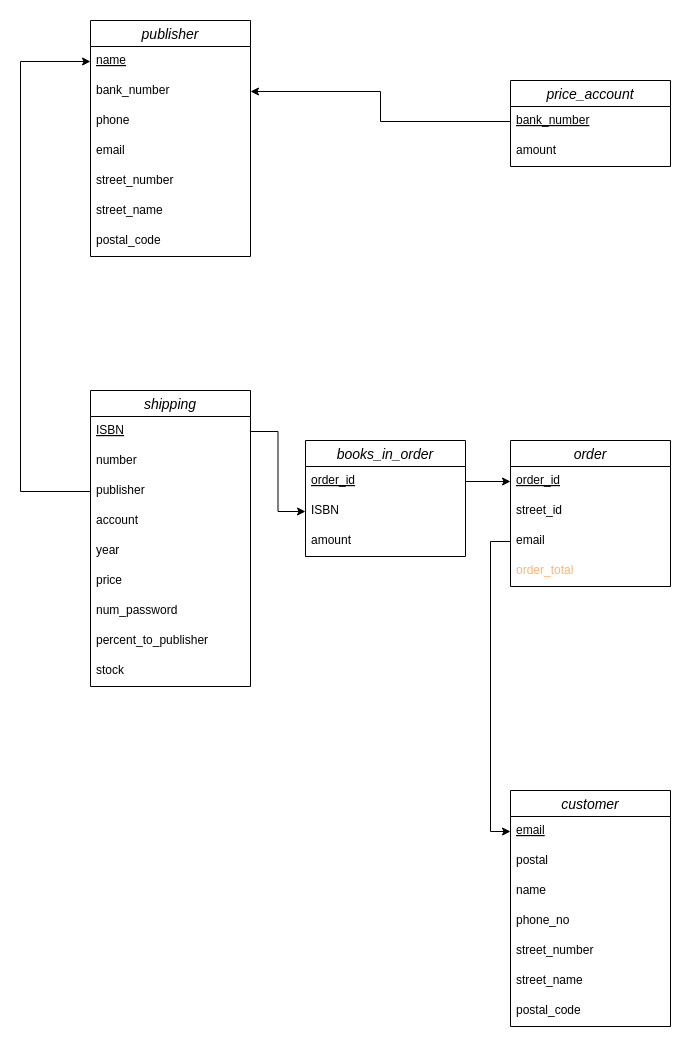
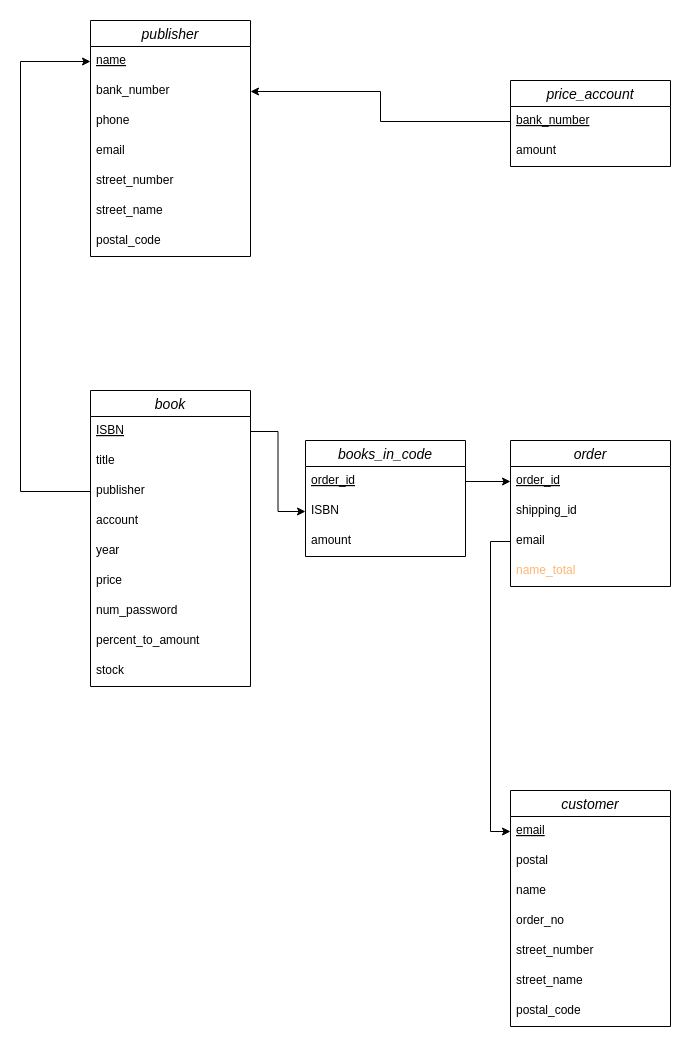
  <mxCell id="0" />
  <mxCell id="1" parent="0" />
  <mxCell id="2" value="order" style="swimlane;fontStyle=2;childLayout=stackLayout;horizontal=1;startSize=26;horizontalStack=0;resizeParent=1;resizeParentMax=0;resizeLast=0;collapsible=1;marginBottom=0;align=center;fontSize=14;" vertex="1" parent="1"><mxGeometry x="510" y="440" width="160" height="146" as="geometry" /></mxCell>
  <mxCell id="3" value="order_id" style="text;strokeColor=none;fillColor=none;spacingLeft=4;spacingRight=4;overflow=hidden;rotatable=0;points=[[0,0.5],[1,0.5]];portConstraint=eastwest;fontSize=12;fontStyle=4" vertex="1" parent="2"><mxGeometry y="26" width="160" height="30" as="geometry" /></mxCell>
- <mxCell id="4" value="street_id" style="text;strokeColor=none;fillColor=none;spacingLeft=4;spacingRight=4;overflow=hidden;rotatable=0;points=[[0,0.5],[1,0.5]];portConstraint=eastwest;fontSize=12;" vertex="1" parent="2"><mxGeometry y="56" width="160" height="30" as="geometry" /></mxCell>
+ <mxCell id="4" value="shipping_id" style="text;strokeColor=none;fillColor=none;spacingLeft=4;spacingRight=4;overflow=hidden;rotatable=0;points=[[0,0.5],[1,0.5]];portConstraint=eastwest;fontSize=12;" vertex="1" parent="2"><mxGeometry y="56" width="160" height="30" as="geometry" /></mxCell>
  <mxCell id="5" value="email" style="text;strokeColor=none;fillColor=none;spacingLeft=4;spacingRight=4;overflow=hidden;rotatable=0;points=[[0,0.5],[1,0.5]];portConstraint=eastwest;fontSize=12;fontColor=#000000;" vertex="1" parent="2"><mxGeometry y="86" width="160" height="30" as="geometry" /></mxCell>
- <mxCell id="6" value="order_total" style="text;strokeColor=none;fillColor=none;spacingLeft=4;spacingRight=4;overflow=hidden;rotatable=0;points=[[0,0.5],[1,0.5]];portConstraint=eastwest;fontSize=12;fontColor=#FFB570;" vertex="1" parent="2"><mxGeometry y="116" width="160" height="30" as="geometry" /></mxCell>
- <mxCell id="7" value="shipping" style="swimlane;fontStyle=2;childLayout=stackLayout;horizontal=1;startSize=26;horizontalStack=0;resizeParent=1;resizeParentMax=0;resizeLast=0;collapsible=1;marginBottom=0;align=center;fontSize=14;" vertex="1" parent="1"><mxGeometry x="90" y="390" width="160" height="296" as="geometry" /></mxCell>
+ <mxCell id="6" value="name_total" style="text;strokeColor=none;fillColor=none;spacingLeft=4;spacingRight=4;overflow=hidden;rotatable=0;points=[[0,0.5],[1,0.5]];portConstraint=eastwest;fontSize=12;fontColor=#FFB570;" vertex="1" parent="2"><mxGeometry y="116" width="160" height="30" as="geometry" /></mxCell>
+ <mxCell id="7" value="book" style="swimlane;fontStyle=2;childLayout=stackLayout;horizontal=1;startSize=26;horizontalStack=0;resizeParent=1;resizeParentMax=0;resizeLast=0;collapsible=1;marginBottom=0;align=center;fontSize=14;" vertex="1" parent="1"><mxGeometry x="90" y="390" width="160" height="296" as="geometry" /></mxCell>
  <mxCell id="8" value="ISBN" style="text;strokeColor=none;fillColor=none;spacingLeft=4;spacingRight=4;overflow=hidden;rotatable=0;points=[[0,0.5],[1,0.5]];portConstraint=eastwest;fontSize=12;fontStyle=4" vertex="1" parent="7"><mxGeometry y="26" width="160" height="30" as="geometry" /></mxCell>
- <mxCell id="9" value="number" style="text;strokeColor=none;fillColor=none;spacingLeft=4;spacingRight=4;overflow=hidden;rotatable=0;points=[[0,0.5],[1,0.5]];portConstraint=eastwest;fontSize=12;" vertex="1" parent="7"><mxGeometry y="56" width="160" height="30" as="geometry" /></mxCell>
+ <mxCell id="9" value="title" style="text;strokeColor=none;fillColor=none;spacingLeft=4;spacingRight=4;overflow=hidden;rotatable=0;points=[[0,0.5],[1,0.5]];portConstraint=eastwest;fontSize=12;" vertex="1" parent="7"><mxGeometry y="56" width="160" height="30" as="geometry" /></mxCell>
  <mxCell id="10" value="publisher " style="text;strokeColor=none;fillColor=none;spacingLeft=4;spacingRight=4;overflow=hidden;rotatable=0;points=[[0,0.5],[1,0.5]];portConstraint=eastwest;fontSize=12;fontColor=#000000;" vertex="1" parent="7"><mxGeometry y="86" width="160" height="30" as="geometry" /></mxCell>
  <mxCell id="11" value="account" style="text;strokeColor=none;fillColor=none;spacingLeft=4;spacingRight=4;overflow=hidden;rotatable=0;points=[[0,0.5],[1,0.5]];portConstraint=eastwest;fontSize=12;" vertex="1" parent="7"><mxGeometry y="116" width="160" height="30" as="geometry" /></mxCell>
  <mxCell id="12" value="year" style="text;strokeColor=none;fillColor=none;spacingLeft=4;spacingRight=4;overflow=hidden;rotatable=0;points=[[0,0.5],[1,0.5]];portConstraint=eastwest;fontSize=12;" vertex="1" parent="7"><mxGeometry y="146" width="160" height="30" as="geometry" /></mxCell>
  <mxCell id="13" value="price" style="text;strokeColor=none;fillColor=none;spacingLeft=4;spacingRight=4;overflow=hidden;rotatable=0;points=[[0,0.5],[1,0.5]];portConstraint=eastwest;fontSize=12;" vertex="1" parent="7"><mxGeometry y="176" width="160" height="30" as="geometry" /></mxCell>
  <mxCell id="14" value="num_password" style="text;strokeColor=none;fillColor=none;spacingLeft=4;spacingRight=4;overflow=hidden;rotatable=0;points=[[0,0.5],[1,0.5]];portConstraint=eastwest;fontSize=12;" vertex="1" parent="7"><mxGeometry y="206" width="160" height="30" as="geometry" /></mxCell>
- <mxCell id="15" value="percent_to_publisher" style="text;strokeColor=none;fillColor=none;spacingLeft=4;spacingRight=4;overflow=hidden;rotatable=0;points=[[0,0.5],[1,0.5]];portConstraint=eastwest;fontSize=12;" vertex="1" parent="7"><mxGeometry y="236" width="160" height="30" as="geometry" /></mxCell>
+ <mxCell id="15" value="percent_to_amount" style="text;strokeColor=none;fillColor=none;spacingLeft=4;spacingRight=4;overflow=hidden;rotatable=0;points=[[0,0.5],[1,0.5]];portConstraint=eastwest;fontSize=12;" vertex="1" parent="7"><mxGeometry y="236" width="160" height="30" as="geometry" /></mxCell>
  <mxCell id="16" value="stock" style="text;strokeColor=none;fillColor=none;spacingLeft=4;spacingRight=4;overflow=hidden;rotatable=0;points=[[0,0.5],[1,0.5]];portConstraint=eastwest;fontSize=12;" vertex="1" parent="7"><mxGeometry y="266" width="160" height="30" as="geometry" /></mxCell>
  <mxCell id="17" value="publisher" style="swimlane;fontStyle=2;childLayout=stackLayout;horizontal=1;startSize=26;horizontalStack=0;resizeParent=1;resizeParentMax=0;resizeLast=0;collapsible=1;marginBottom=0;align=center;fontSize=14;" vertex="1" parent="1"><mxGeometry x="90" width="160" height="236" as="geometry" y="20" /></mxCell>
  <mxCell id="18" value="name" style="text;strokeColor=none;fillColor=none;spacingLeft=4;spacingRight=4;overflow=hidden;rotatable=0;points=[[0,0.5],[1,0.5]];portConstraint=eastwest;fontSize=12;fontStyle=4" vertex="1" parent="17"><mxGeometry y="26" width="160" height="30" as="geometry" /></mxCell>
  <mxCell id="19" value="bank_number" style="text;strokeColor=none;fillColor=none;spacingLeft=4;spacingRight=4;overflow=hidden;rotatable=0;points=[[0,0.5],[1,0.5]];portConstraint=eastwest;fontSize=12;fontColor=#000000;" vertex="1" parent="17"><mxGeometry y="56" width="160" height="30" as="geometry" /></mxCell>
  <mxCell id="20" value="phone" style="text;strokeColor=none;fillColor=none;spacingLeft=4;spacingRight=4;overflow=hidden;rotatable=0;points=[[0,0.5],[1,0.5]];portConstraint=eastwest;fontSize=12;" vertex="1" parent="17"><mxGeometry y="86" width="160" height="30" as="geometry" /></mxCell>
  <mxCell id="21" value="email" style="text;strokeColor=none;fillColor=none;spacingLeft=4;spacingRight=4;overflow=hidden;rotatable=0;points=[[0,0.5],[1,0.5]];portConstraint=eastwest;fontSize=12;" vertex="1" parent="17"><mxGeometry y="116" width="160" height="30" as="geometry" /></mxCell>
  <mxCell id="22" value="street_number" style="text;strokeColor=none;fillColor=none;spacingLeft=4;spacingRight=4;overflow=hidden;rotatable=0;points=[[0,0.5],[1,0.5]];portConstraint=eastwest;fontSize=12;" vertex="1" parent="17"><mxGeometry y="146" width="160" height="30" as="geometry" /></mxCell>
  <mxCell id="23" value="street_name" style="text;strokeColor=none;fillColor=none;spacingLeft=4;spacingRight=4;overflow=hidden;rotatable=0;points=[[0,0.5],[1,0.5]];portConstraint=eastwest;fontSize=12;" vertex="1" parent="17"><mxGeometry y="176" width="160" height="30" as="geometry" /></mxCell>
  <mxCell id="24" value="postal_code" style="text;strokeColor=none;fillColor=none;spacingLeft=4;spacingRight=4;overflow=hidden;rotatable=0;points=[[0,0.5],[1,0.5]];portConstraint=eastwest;fontSize=12;" vertex="1" parent="17"><mxGeometry y="206" width="160" height="30" as="geometry" /></mxCell>
  <mxCell id="25" value="price_account" style="swimlane;fontStyle=2;childLayout=stackLayout;horizontal=1;startSize=26;horizontalStack=0;resizeParent=1;resizeParentMax=0;resizeLast=0;collapsible=1;marginBottom=0;align=center;fontSize=14;" vertex="1" parent="1"><mxGeometry x="510" y="80" width="160" height="86" as="geometry" /></mxCell>
  <mxCell id="26" value="bank_number" style="text;strokeColor=none;fillColor=none;spacingLeft=4;spacingRight=4;overflow=hidden;rotatable=0;points=[[0,0.5],[1,0.5]];portConstraint=eastwest;fontSize=12;fontStyle=4" vertex="1" parent="25"><mxGeometry y="26" width="160" height="30" as="geometry" /></mxCell>
  <mxCell id="27" value="amount" style="text;strokeColor=none;fillColor=none;spacingLeft=4;spacingRight=4;overflow=hidden;rotatable=0;points=[[0,0.5],[1,0.5]];portConstraint=eastwest;fontSize=12;" vertex="1" parent="25"><mxGeometry y="56" width="160" height="30" as="geometry" /></mxCell>
  <mxCell id="28" value="customer" style="swimlane;fontStyle=2;childLayout=stackLayout;horizontal=1;startSize=26;horizontalStack=0;resizeParent=1;resizeParentMax=0;resizeLast=0;collapsible=1;marginBottom=0;align=center;fontSize=14;" vertex="1" parent="1"><mxGeometry x="510" y="790" width="160" height="236" as="geometry" /></mxCell>
  <mxCell id="29" value="email" style="text;strokeColor=none;fillColor=none;spacingLeft=4;spacingRight=4;overflow=hidden;rotatable=0;points=[[0,0.5],[1,0.5]];portConstraint=eastwest;fontSize=12;fontStyle=4" vertex="1" parent="28"><mxGeometry y="26" width="160" height="30" as="geometry" /></mxCell>
  <mxCell id="30" value="postal" style="text;strokeColor=none;fillColor=none;spacingLeft=4;spacingRight=4;overflow=hidden;rotatable=0;points=[[0,0.5],[1,0.5]];portConstraint=eastwest;fontSize=12;" vertex="1" parent="28"><mxGeometry y="56" width="160" height="30" as="geometry" /></mxCell>
  <mxCell id="31" value="name" style="text;strokeColor=none;fillColor=none;spacingLeft=4;spacingRight=4;overflow=hidden;rotatable=0;points=[[0,0.5],[1,0.5]];portConstraint=eastwest;fontSize=12;" vertex="1" parent="28"><mxGeometry y="86" width="160" height="30" as="geometry" /></mxCell>
- <mxCell id="32" value="phone_no" style="text;strokeColor=none;fillColor=none;spacingLeft=4;spacingRight=4;overflow=hidden;rotatable=0;points=[[0,0.5],[1,0.5]];portConstraint=eastwest;fontSize=12;" vertex="1" parent="28"><mxGeometry y="116" width="160" height="30" as="geometry" /></mxCell>
+ <mxCell id="32" value="order_no" style="text;strokeColor=none;fillColor=none;spacingLeft=4;spacingRight=4;overflow=hidden;rotatable=0;points=[[0,0.5],[1,0.5]];portConstraint=eastwest;fontSize=12;" vertex="1" parent="28"><mxGeometry y="116" width="160" height="30" as="geometry" /></mxCell>
  <mxCell id="33" value="street_number " style="text;strokeColor=none;fillColor=none;spacingLeft=4;spacingRight=4;overflow=hidden;rotatable=0;points=[[0,0.5],[1,0.5]];portConstraint=eastwest;fontSize=12;" vertex="1" parent="28"><mxGeometry y="146" width="160" height="30" as="geometry" /></mxCell>
  <mxCell id="34" value="street_name" style="text;strokeColor=none;fillColor=none;spacingLeft=4;spacingRight=4;overflow=hidden;rotatable=0;points=[[0,0.5],[1,0.5]];portConstraint=eastwest;fontSize=12;" vertex="1" parent="28"><mxGeometry y="176" width="160" height="30" as="geometry" /></mxCell>
  <mxCell id="35" value="postal_code" style="text;strokeColor=none;fillColor=none;spacingLeft=4;spacingRight=4;overflow=hidden;rotatable=0;points=[[0,0.5],[1,0.5]];portConstraint=eastwest;fontSize=12;" vertex="1" parent="28"><mxGeometry y="206" width="160" height="30" as="geometry" /></mxCell>
- <mxCell id="36" value="books_in_order" style="swimlane;fontStyle=2;childLayout=stackLayout;horizontal=1;startSize=26;horizontalStack=0;resizeParent=1;resizeParentMax=0;resizeLast=0;collapsible=1;marginBottom=0;align=center;fontSize=14;" vertex="1" parent="1"><mxGeometry x="305" y="440" width="160" height="116" as="geometry" /></mxCell>
+ <mxCell id="36" value="books_in_code" style="swimlane;fontStyle=2;childLayout=stackLayout;horizontal=1;startSize=26;horizontalStack=0;resizeParent=1;resizeParentMax=0;resizeLast=0;collapsible=1;marginBottom=0;align=center;fontSize=14;" vertex="1" parent="1"><mxGeometry x="305" y="440" width="160" height="116" as="geometry" /></mxCell>
  <mxCell id="37" value="order_id" style="text;strokeColor=none;fillColor=none;spacingLeft=4;spacingRight=4;overflow=hidden;rotatable=0;points=[[0,0.5],[1,0.5]];portConstraint=eastwest;fontSize=12;fontStyle=4" vertex="1" parent="36"><mxGeometry y="26" width="160" height="30" as="geometry" /></mxCell>
  <mxCell id="38" value="ISBN" style="text;strokeColor=none;fillColor=none;spacingLeft=4;spacingRight=4;overflow=hidden;rotatable=0;points=[[0,0.5],[1,0.5]];portConstraint=eastwest;fontSize=12;" vertex="1" parent="36"><mxGeometry y="56" width="160" height="30" as="geometry" /></mxCell>
  <mxCell id="39" value="amount" style="text;strokeColor=none;fillColor=none;spacingLeft=4;spacingRight=4;overflow=hidden;rotatable=0;points=[[0,0.5],[1,0.5]];portConstraint=eastwest;fontSize=12;fontColor=#000000;" vertex="1" parent="36"><mxGeometry y="86" width="160" height="30" as="geometry" /></mxCell>
  <mxCell id="40" style="edgeStyle=orthogonalEdgeStyle;rounded=0;orthogonalLoop=1;jettySize=auto;html=1;entryX=0;entryY=0.5;entryDx=0;entryDy=0;fontColor=#000000;" edge="1" parent="1" source="10" target="18"><mxGeometry relative="1" as="geometry"><Array as="points"><mxPoint x="20" y="491" /><mxPoint x="20" y="61" /></Array></mxGeometry></mxCell>
  <mxCell id="41" style="edgeStyle=orthogonalEdgeStyle;rounded=0;orthogonalLoop=1;jettySize=auto;html=1;entryX=0;entryY=0.5;entryDx=0;entryDy=0;fontColor=#000000;" edge="1" parent="1" source="5" target="29"><mxGeometry relative="1" as="geometry" /></mxCell>
  <mxCell id="42" style="edgeStyle=orthogonalEdgeStyle;rounded=0;orthogonalLoop=1;jettySize=auto;html=1;exitX=1;exitY=0.5;exitDx=0;exitDy=0;entryX=0;entryY=0.5;entryDx=0;entryDy=0;fontColor=#000000;" edge="1" parent="1" source="37" target="3"><mxGeometry relative="1" as="geometry" /></mxCell>
  <mxCell id="43" style="edgeStyle=orthogonalEdgeStyle;rounded=0;orthogonalLoop=1;jettySize=auto;html=1;exitX=1;exitY=0.5;exitDx=0;exitDy=0;entryX=0;entryY=0.5;entryDx=0;entryDy=0;fontColor=#000000;" edge="1" parent="1" source="8" target="38"><mxGeometry relative="1" as="geometry" /></mxCell>
  <mxCell id="44" style="edgeStyle=orthogonalEdgeStyle;rounded=0;orthogonalLoop=1;jettySize=auto;html=1;entryX=1;entryY=0.5;entryDx=0;entryDy=0;fontColor=#000000;" edge="1" parent="1" source="26" target="19"><mxGeometry relative="1" as="geometry" /></mxCell>
